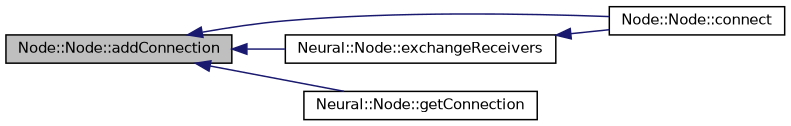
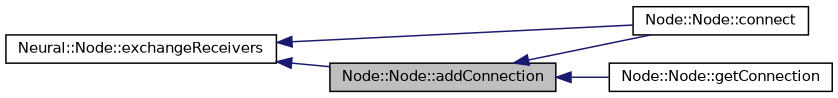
  digraph {
    rankdir=LR
    node [color=black fillcolor=white fontname=Helvetica fontsize=10 shape=record style=filled]
    edge [color=midnightblue dir=back fontname=Helvetica fontsize=10 labelfontname=Helvetica labelfontsize=10 style=solid]
    n1 [fillcolor=grey75 fontcolor=black height=0.2 label="Node::Node::addConnection" width=0.4]
    n2 [height=0.2 label="Node::Node::connect" width=0.4]
    n3 [height=0.2 label="Neural::Node::exchangeReceivers" width=0.4]
-   n4 [height=0.2 label="Neural::Node::getConnection" width=0.4]
+   n4 [height=0.2 label="Node::Node::getConnection" width=0.4]
    n1 -> n2
-   n1 -> n3
+   n3 -> n1
    n1 -> n4
    n3 -> n2
  }
